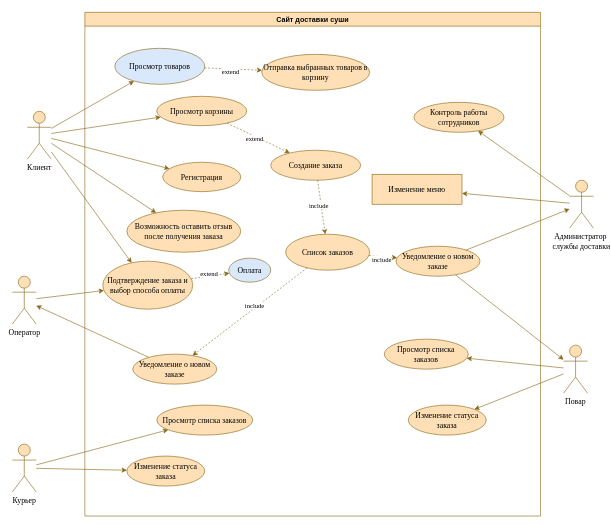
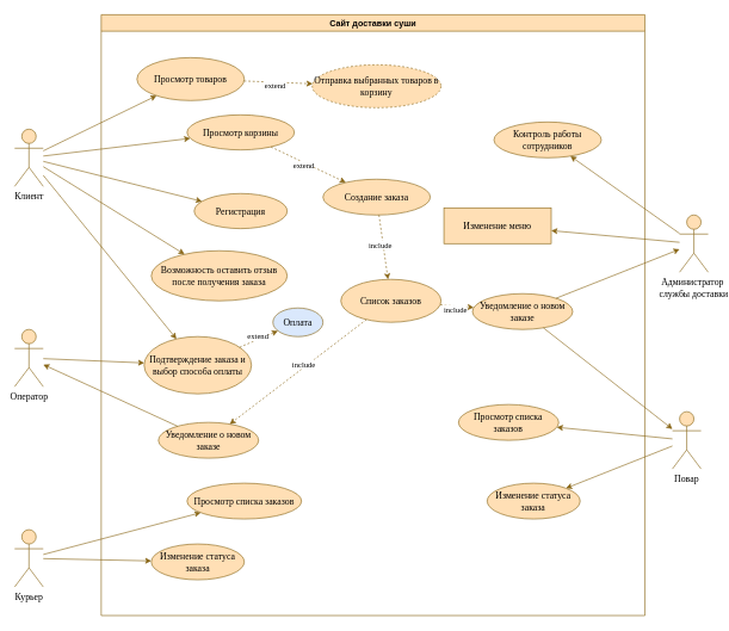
  <mxCell id="0" />
  <mxCell id="1" parent="0" />
  <mxCell id="2" value="Сайт доставки суши" style="swimlane;whiteSpace=wrap;html=1;fillColor=#FFDFB5;strokeColor=#876413;" vertex="1" parent="1"><mxGeometry x="141" y="20" width="760" height="840" as="geometry" /></mxCell>
- <mxCell id="3" value="&lt;font face=&quot;Verdana&quot; style=&quot;font-size: 13px;&quot;&gt;Просмотр товаров&lt;/font&gt;" style="ellipse;whiteSpace=wrap;html=1;strokeColor=#876413;fillColor=#dae8fc;" vertex="1" parent="2"><mxGeometry x="50" y="60" width="150" height="60" as="geometry" /></mxCell>
- <mxCell id="4" value="&lt;font face=&quot;Verdana&quot; style=&quot;font-size: 13px;&quot;&gt;Отправка выбранных товаров в корзину&lt;/font&gt;" style="ellipse;whiteSpace=wrap;html=1;strokeColor=#876413;fillColor=#FFDFB5;" vertex="1" parent="2"><mxGeometry x="295" y="70" width="180" height="60" as="geometry" /></mxCell>
+ <mxCell id="3" value="&lt;font face=&quot;Verdana&quot; style=&quot;font-size: 13px;&quot;&gt;Просмотр товаров&lt;/font&gt;" style="ellipse;whiteSpace=wrap;html=1;strokeColor=#876413;fillColor=#FFDFB5;" vertex="1" parent="2"><mxGeometry x="50" y="60" width="150" height="60" as="geometry" /></mxCell>
+ <mxCell id="4" value="&lt;font face=&quot;Verdana&quot; style=&quot;font-size: 13px;&quot;&gt;Отправка выбранных товаров в корзину&lt;/font&gt;" style="ellipse;whiteSpace=wrap;html=1;strokeColor=#876413;fillColor=#FFDFB5;dashed=1;" vertex="1" parent="2"><mxGeometry x="295" y="70" width="180" height="60" as="geometry" /></mxCell>
  <mxCell id="5" value="&lt;font face=&quot;Verdana&quot; style=&quot;font-size: 13px;&quot;&gt;Просмотр корзины&lt;br&gt;&lt;/font&gt;" style="ellipse;whiteSpace=wrap;html=1;strokeColor=#876413;fillColor=#FFDFB5;" vertex="1" parent="2"><mxGeometry x="120" y="140" width="150" height="49" as="geometry" /></mxCell>
  <mxCell id="6" value="&lt;font face=&quot;Verdana&quot; style=&quot;font-size: 13px;&quot;&gt;Создание заказа&lt;/font&gt;" style="ellipse;whiteSpace=wrap;html=1;strokeColor=#876413;fillColor=#FFDFB5;" vertex="1" parent="2"><mxGeometry x="310" y="230" width="150" height="50" as="geometry" /></mxCell>
  <mxCell id="7" value="&lt;span style=&quot;font-family: Verdana; font-size: 13px;&quot;&gt;Уведомление о новом заказе&lt;/span&gt;" style="ellipse;whiteSpace=wrap;html=1;strokeColor=#876413;fillColor=#FFDFB5;" vertex="1" parent="2"><mxGeometry x="80" y="570" width="140" height="50" as="geometry" /></mxCell>
  <mxCell id="8" value="" style="endArrow=classic;html=1;rounded=0;fontFamily=Verdana;fontSize=13;strokeColor=#876413;strokeWidth=1;dashed=1;" edge="1" parent="2" source="16" target="7"><mxGeometry width="50" height="50" relative="1" as="geometry"><mxPoint x="300" y="380" as="sourcePoint" /><mxPoint x="645.179" y="342.061" as="targetPoint" /></mxGeometry></mxCell>
  <mxCell id="9" value="include" style="edgeLabel;html=1;align=center;verticalAlign=middle;resizable=0;points=[];fontSize=11;fontFamily=Verdana;" vertex="1" connectable="0" parent="8"><mxGeometry x="-0.104" y="-4" relative="1" as="geometry"><mxPoint as="offset" /></mxGeometry></mxCell>
  <mxCell id="10" value="" style="endArrow=classic;html=1;rounded=0;fontFamily=Verdana;fontSize=13;strokeColor=#876413;strokeWidth=1;dashed=1;" edge="1" parent="2" source="3" target="4"><mxGeometry width="50" height="50" relative="1" as="geometry"><mxPoint x="604.717" y="373.726" as="sourcePoint" /><mxPoint x="425.955" y="396.625" as="targetPoint" /></mxGeometry></mxCell>
  <mxCell id="11" value="extend" style="edgeLabel;html=1;align=center;verticalAlign=middle;resizable=0;points=[];fontSize=11;fontFamily=Verdana;" vertex="1" connectable="0" parent="10"><mxGeometry x="-0.104" y="-4" relative="1" as="geometry"><mxPoint as="offset" /></mxGeometry></mxCell>
  <mxCell id="12" value="" style="endArrow=classic;html=1;rounded=0;fontFamily=Verdana;fontSize=13;strokeColor=#876413;strokeWidth=1;dashed=1;" edge="1" parent="2" source="5" target="6"><mxGeometry width="50" height="50" relative="1" as="geometry"><mxPoint x="614.717" y="383.726" as="sourcePoint" /><mxPoint x="450" y="190" as="targetPoint" /></mxGeometry></mxCell>
  <mxCell id="13" value="extend" style="edgeLabel;html=1;align=center;verticalAlign=middle;resizable=0;points=[];fontSize=11;fontFamily=Verdana;" vertex="1" connectable="0" parent="12"><mxGeometry x="-0.104" y="-4" relative="1" as="geometry"><mxPoint as="offset" /></mxGeometry></mxCell>
  <mxCell id="14" value="&lt;font face=&quot;Verdana&quot; style=&quot;font-size: 13px;&quot;&gt;Регистрация&lt;br&gt;&lt;/font&gt;" style="ellipse;whiteSpace=wrap;html=1;strokeColor=#876413;fillColor=#FFDFB5;" vertex="1" parent="2"><mxGeometry x="130" y="250" width="130" height="49" as="geometry" /></mxCell>
  <mxCell id="15" value="&lt;span style=&quot;font-family: Verdana; font-size: 13px;&quot;&gt;Контроль работы сотрудников&lt;/span&gt;" style="ellipse;whiteSpace=wrap;html=1;strokeColor=#876413;fillColor=#FFDFB5;" vertex="1" parent="2"><mxGeometry x="549" y="150" width="150" height="50" as="geometry" /></mxCell>
  <mxCell id="16" value="&lt;font face=&quot;Verdana&quot; style=&quot;font-size: 13px;&quot;&gt;Список заказов&lt;/font&gt;" style="ellipse;whiteSpace=wrap;html=1;strokeColor=#876413;fillColor=#FFDFB5;" vertex="1" parent="2"><mxGeometry x="335" y="370" width="140" height="60" as="geometry" /></mxCell>
  <mxCell id="17" value="&lt;span style=&quot;font-family: Verdana; font-size: 13px;&quot;&gt;Уведомление о новом заказе&lt;/span&gt;" style="ellipse;whiteSpace=wrap;html=1;strokeColor=#876413;fillColor=#FFDFB5;" vertex="1" parent="2"><mxGeometry x="519" y="390" width="140" height="50" as="geometry" /></mxCell>
  <mxCell id="18" value="" style="endArrow=classic;html=1;rounded=0;fontFamily=Verdana;fontSize=13;strokeColor=#876413;strokeWidth=1;dashed=1;" edge="1" parent="2" source="16" target="17"><mxGeometry width="50" height="50" relative="1" as="geometry"><mxPoint x="360.664" y="399.646" as="sourcePoint" /><mxPoint x="198.959" y="410.705" as="targetPoint" /></mxGeometry></mxCell>
  <mxCell id="19" value="include" style="edgeLabel;html=1;align=center;verticalAlign=middle;resizable=0;points=[];fontSize=11;fontFamily=Verdana;" vertex="1" connectable="0" parent="18"><mxGeometry x="-0.104" y="-4" relative="1" as="geometry"><mxPoint as="offset" /></mxGeometry></mxCell>
  <mxCell id="20" value="&lt;font face=&quot;Verdana&quot;&gt;&lt;span style=&quot;font-size: 13px;&quot;&gt;Изменение меню&lt;/span&gt;&lt;/font&gt;" style="whiteSpace=wrap;html=1;strokeColor=#876413;fillColor=#FFDFB5;rounded=0;" vertex="1" parent="2"><mxGeometry x="479" y="270" width="150" height="50" as="geometry" /></mxCell>
- <mxCell id="21" value="&lt;span style=&quot;font-family: Verdana; font-size: 13px;&quot;&gt;Подтверждение заказа и выбор способа оплаты&lt;/span&gt;" style="ellipse;whiteSpace=wrap;html=1;strokeColor=#876413;fillColor=#FFDFB5;" vertex="1" parent="2"><mxGeometry x="30" y="415" width="150" height="80" as="geometry" /></mxCell>
+ <mxCell id="21" value="&lt;span style=&quot;font-family: Verdana; font-size: 13px;&quot;&gt;Подтверждение заказа и выбор способа оплаты&lt;/span&gt;" style="ellipse;whiteSpace=wrap;html=1;strokeColor=#876413;fillColor=#FFDFB5;" vertex="1" parent="2"><mxGeometry x="60" y="450" width="150" height="80" as="geometry" /></mxCell>
  <mxCell id="22" value="&lt;font face=&quot;Verdana&quot;&gt;&lt;span style=&quot;font-size: 13px;&quot;&gt;Оплата&lt;/span&gt;&lt;/font&gt;" style="ellipse;whiteSpace=wrap;html=1;strokeColor=#876413;fillColor=#dae8fc;" vertex="1" parent="2"><mxGeometry x="240" y="410" width="70" height="40" as="geometry" /></mxCell>
  <mxCell id="23" value="" style="endArrow=classic;html=1;rounded=0;fontFamily=Verdana;fontSize=13;strokeColor=#876413;strokeWidth=1;dashed=1;" edge="1" parent="2" source="21" target="22"><mxGeometry width="50" height="50" relative="1" as="geometry"><mxPoint x="388.381" y="414.122" as="sourcePoint" /><mxPoint x="270" y="400" as="targetPoint" /></mxGeometry></mxCell>
  <mxCell id="24" value="extend" style="edgeLabel;html=1;align=center;verticalAlign=middle;resizable=0;points=[];fontSize=11;fontFamily=Verdana;" vertex="1" connectable="0" parent="23"><mxGeometry x="-0.104" y="-4" relative="1" as="geometry"><mxPoint y="-9" as="offset" /></mxGeometry></mxCell>
  <mxCell id="25" value="" style="endArrow=classic;html=1;rounded=0;fontFamily=Verdana;fontSize=13;strokeColor=#876413;strokeWidth=1;dashed=1;" edge="1" parent="2" source="6" target="16"><mxGeometry width="50" height="50" relative="1" as="geometry"><mxPoint x="480.058" y="369.03" as="sourcePoint" /><mxPoint x="634.647" y="304.043" as="targetPoint" /></mxGeometry></mxCell>
  <mxCell id="26" value="include" style="edgeLabel;html=1;align=center;verticalAlign=middle;resizable=0;points=[];fontSize=11;fontFamily=Verdana;" vertex="1" connectable="0" parent="25"><mxGeometry x="-0.104" y="-4" relative="1" as="geometry"><mxPoint as="offset" /></mxGeometry></mxCell>
  <mxCell id="27" value="&lt;font face=&quot;Verdana&quot; style=&quot;font-size: 13px;&quot;&gt;Возможность оставить отзыв после получения заказа&lt;br&gt;&lt;/font&gt;" style="ellipse;whiteSpace=wrap;html=1;strokeColor=#876413;fillColor=#FFDFB5;" vertex="1" parent="2"><mxGeometry x="70" y="330" width="190" height="70" as="geometry" /></mxCell>
  <mxCell id="28" value="&lt;span style=&quot;font-family: Verdana; font-size: 13px;&quot;&gt;Изменение статуса заказа&lt;/span&gt;" style="ellipse;whiteSpace=wrap;html=1;strokeColor=#876413;fillColor=#FFDFB5;" vertex="1" parent="2"><mxGeometry x="539.44" y="655" width="130" height="50" as="geometry" /></mxCell>
  <mxCell id="29" value="&lt;span style=&quot;font-family: Verdana; font-size: 13px;&quot;&gt;Просмотр списка заказов&lt;/span&gt;" style="ellipse;whiteSpace=wrap;html=1;strokeColor=#876413;fillColor=#FFDFB5;" vertex="1" parent="2"><mxGeometry x="499.44" y="545" width="140" height="50" as="geometry" /></mxCell>
  <mxCell id="30" value="&lt;font face=&quot;Verdana&quot;&gt;&lt;span style=&quot;font-size: 13px;&quot;&gt;Просмотр списка заказов&lt;/span&gt;&lt;/font&gt;" style="ellipse;whiteSpace=wrap;html=1;strokeColor=#876413;fillColor=#FFDFB5;" vertex="1" parent="2"><mxGeometry x="120" y="655" width="160" height="50" as="geometry" /></mxCell>
  <mxCell id="31" value="&lt;span style=&quot;font-family: Verdana; font-size: 13px;&quot;&gt;Изменение статуса заказа&lt;/span&gt;" style="ellipse;whiteSpace=wrap;html=1;strokeColor=#876413;fillColor=#FFDFB5;" vertex="1" parent="2"><mxGeometry x="70" y="740" width="130" height="50" as="geometry" /></mxCell>
  <mxCell id="32" value="" style="endArrow=classic;html=1;rounded=0;fontFamily=Verdana;fontSize=13;strokeColor=#876413;strokeWidth=1;" edge="1" parent="1" source="33" target="3"><mxGeometry width="50" height="50" relative="1" as="geometry"><mxPoint x="80" y="230" as="sourcePoint" /><mxPoint x="50" y="60" as="targetPoint" /></mxGeometry></mxCell>
- <mxCell id="33" value="Клиент" style="shape=umlActor;verticalLabelPosition=bottom;verticalAlign=top;html=1;outlineConnect=0;strokeColor=#876413;fontFamily=Verdana;fontSize=13;fillColor=#FFDFB5;" vertex="1" parent="1"><mxGeometry x="45" y="185" width="40" height="80" as="geometry" /></mxCell>
+ <mxCell id="33" value="Клиент" style="shape=umlActor;verticalLabelPosition=bottom;verticalAlign=top;html=1;outlineConnect=0;strokeColor=#876413;fontFamily=Verdana;fontSize=13;fillColor=#FFDFB5;" vertex="1" parent="1"><mxGeometry x="20" y="180" width="40" height="80" as="geometry" /></mxCell>
  <mxCell id="34" value="Оператор" style="shape=umlActor;verticalLabelPosition=bottom;verticalAlign=top;html=1;outlineConnect=0;strokeColor=#876413;fontFamily=Verdana;fontSize=13;fillColor=#FFDFB5;" vertex="1" parent="1"><mxGeometry x="20" y="460" width="40" height="80" as="geometry" /></mxCell>
  <mxCell id="35" value="Курьер" style="shape=umlActor;verticalLabelPosition=bottom;verticalAlign=top;html=1;outlineConnect=0;strokeColor=#876413;fontFamily=Verdana;fontSize=13;fillColor=#FFDFB5;" vertex="1" parent="1"><mxGeometry x="20" y="740" width="40" height="80" as="geometry" /></mxCell>
  <mxCell id="36" value="Администратор&amp;nbsp;&lt;br&gt;службы доставки" style="shape=umlActor;verticalLabelPosition=bottom;verticalAlign=top;html=1;outlineConnect=0;strokeColor=#876413;fontFamily=Verdana;fontSize=13;fillColor=#FFDFB5;" vertex="1" parent="1"><mxGeometry x="949.44" y="300" width="40" height="80" as="geometry" /></mxCell>
  <mxCell id="37" value="" style="endArrow=classic;html=1;rounded=0;fontFamily=Verdana;fontSize=13;strokeColor=#876413;strokeWidth=1;" edge="1" parent="1" source="33" target="5"><mxGeometry width="50" height="50" relative="1" as="geometry"><mxPoint x="90" y="246.226" as="sourcePoint" /><mxPoint x="267.168" y="212.799" as="targetPoint" /></mxGeometry></mxCell>
  <mxCell id="38" value="" style="endArrow=classic;html=1;rounded=0;fontFamily=Verdana;fontSize=13;strokeColor=#876413;strokeWidth=1;" edge="1" parent="1" source="33" target="14"><mxGeometry width="50" height="50" relative="1" as="geometry"><mxPoint x="80" y="237.985" as="sourcePoint" /><mxPoint x="243.165" y="221.543" as="targetPoint" /></mxGeometry></mxCell>
  <mxCell id="39" value="" style="endArrow=classic;html=1;rounded=0;fontFamily=Verdana;fontSize=13;strokeColor=#876413;strokeWidth=1;" edge="1" parent="1" source="36" target="15"><mxGeometry width="50" height="50" relative="1" as="geometry"><mxPoint x="609.44" y="135" as="sourcePoint" /><mxPoint x="659.44" y="215" as="targetPoint" /></mxGeometry></mxCell>
  <mxCell id="40" value="" style="endArrow=classic;html=1;rounded=0;fontFamily=Verdana;fontSize=13;strokeColor=#876413;strokeWidth=1;" edge="1" parent="1" source="7" target="34"><mxGeometry width="50" height="50" relative="1" as="geometry"><mxPoint x="80" y="243.636" as="sourcePoint" /><mxPoint x="246.408" y="273.893" as="targetPoint" /></mxGeometry></mxCell>
  <mxCell id="41" value="" style="endArrow=classic;html=1;rounded=0;fontFamily=Verdana;fontSize=13;strokeColor=#876413;strokeWidth=1;" edge="1" parent="1" source="17" target="36"><mxGeometry width="50" height="50" relative="1" as="geometry"><mxPoint x="491.903" y="264.876" as="sourcePoint" /><mxPoint x="513.738" y="335.358" as="targetPoint" /></mxGeometry></mxCell>
  <mxCell id="42" value="" style="endArrow=classic;html=1;rounded=0;fontFamily=Verdana;fontSize=13;strokeColor=#876413;strokeWidth=1;" edge="1" parent="1" source="36" target="20"><mxGeometry width="50" height="50" relative="1" as="geometry"><mxPoint x="939.44" y="176.05" as="sourcePoint" /><mxPoint x="769.472" y="99.992" as="targetPoint" /></mxGeometry></mxCell>
  <mxCell id="43" value="" style="endArrow=classic;html=1;rounded=0;fontFamily=Verdana;fontSize=13;strokeColor=#876413;strokeWidth=1;" edge="1" parent="1" source="34" target="21"><mxGeometry width="50" height="50" relative="1" as="geometry"><mxPoint x="266.567" y="554.428" as="sourcePoint" /><mxPoint x="80" y="523.333" as="targetPoint" /></mxGeometry></mxCell>
  <mxCell id="44" value="" style="endArrow=classic;html=1;rounded=0;fontFamily=Verdana;fontSize=13;strokeColor=#876413;strokeWidth=1;" edge="1" parent="1" source="33" target="21"><mxGeometry width="50" height="50" relative="1" as="geometry"><mxPoint x="276.567" y="564.428" as="sourcePoint" /><mxPoint x="80" y="380" as="targetPoint" /></mxGeometry></mxCell>
  <mxCell id="45" value="Повар" style="shape=umlActor;verticalLabelPosition=bottom;verticalAlign=top;html=1;outlineConnect=0;strokeColor=#876413;fontFamily=Verdana;fontSize=13;fillColor=#FFDFB5;" vertex="1" parent="1"><mxGeometry x="939.44" y="575" width="40" height="80" as="geometry" /></mxCell>
  <mxCell id="46" value="" style="endArrow=classic;html=1;rounded=0;fontFamily=Verdana;fontSize=13;strokeColor=#876413;strokeWidth=1;" edge="1" parent="1" source="17" target="45"><mxGeometry width="50" height="50" relative="1" as="geometry"><mxPoint x="816.943" y="241.638" as="sourcePoint" /><mxPoint x="939.44" y="192.895" as="targetPoint" /></mxGeometry></mxCell>
  <mxCell id="47" value="" style="endArrow=classic;html=1;rounded=0;fontFamily=Verdana;fontSize=13;strokeColor=#876413;strokeWidth=1;" edge="1" parent="1" source="33" target="27"><mxGeometry width="50" height="50" relative="1" as="geometry"><mxPoint x="80" y="243.635" as="sourcePoint" /><mxPoint x="246.423" y="273.881" as="targetPoint" /></mxGeometry></mxCell>
  <mxCell id="48" value="" style="endArrow=classic;html=1;rounded=0;fontFamily=Verdana;fontSize=13;strokeColor=#876413;strokeWidth=1;" edge="1" parent="1" source="45" target="28"><mxGeometry width="50" height="50" relative="1" as="geometry"><mxPoint x="669.44" y="685" as="sourcePoint" /><mxPoint x="649.44" y="565" as="targetPoint" /></mxGeometry></mxCell>
  <mxCell id="49" value="" style="endArrow=classic;html=1;rounded=0;fontFamily=Verdana;fontSize=13;strokeColor=#876413;strokeWidth=1;" edge="1" parent="1" source="45" target="29"><mxGeometry width="50" height="50" relative="1" as="geometry"><mxPoint x="959.44" y="615" as="sourcePoint" /><mxPoint x="749.44" y="705" as="targetPoint" /></mxGeometry></mxCell>
  <mxCell id="50" value="" style="endArrow=classic;html=1;rounded=0;fontFamily=Verdana;fontSize=13;strokeColor=#876413;strokeWidth=1;" edge="1" parent="1" source="35" target="30"><mxGeometry width="50" height="50" relative="1" as="geometry"><mxPoint x="80" y="520.85" as="sourcePoint" /><mxPoint x="220.239" y="526.809" as="targetPoint" /></mxGeometry></mxCell>
  <mxCell id="51" value="" style="endArrow=classic;html=1;rounded=0;fontFamily=Verdana;fontSize=13;strokeColor=#876413;strokeWidth=1;" edge="1" parent="1" source="35" target="31"><mxGeometry width="50" height="50" relative="1" as="geometry"><mxPoint x="1001" y="689.709" as="sourcePoint" /><mxPoint x="865.555" y="755.463" as="targetPoint" /></mxGeometry></mxCell>
